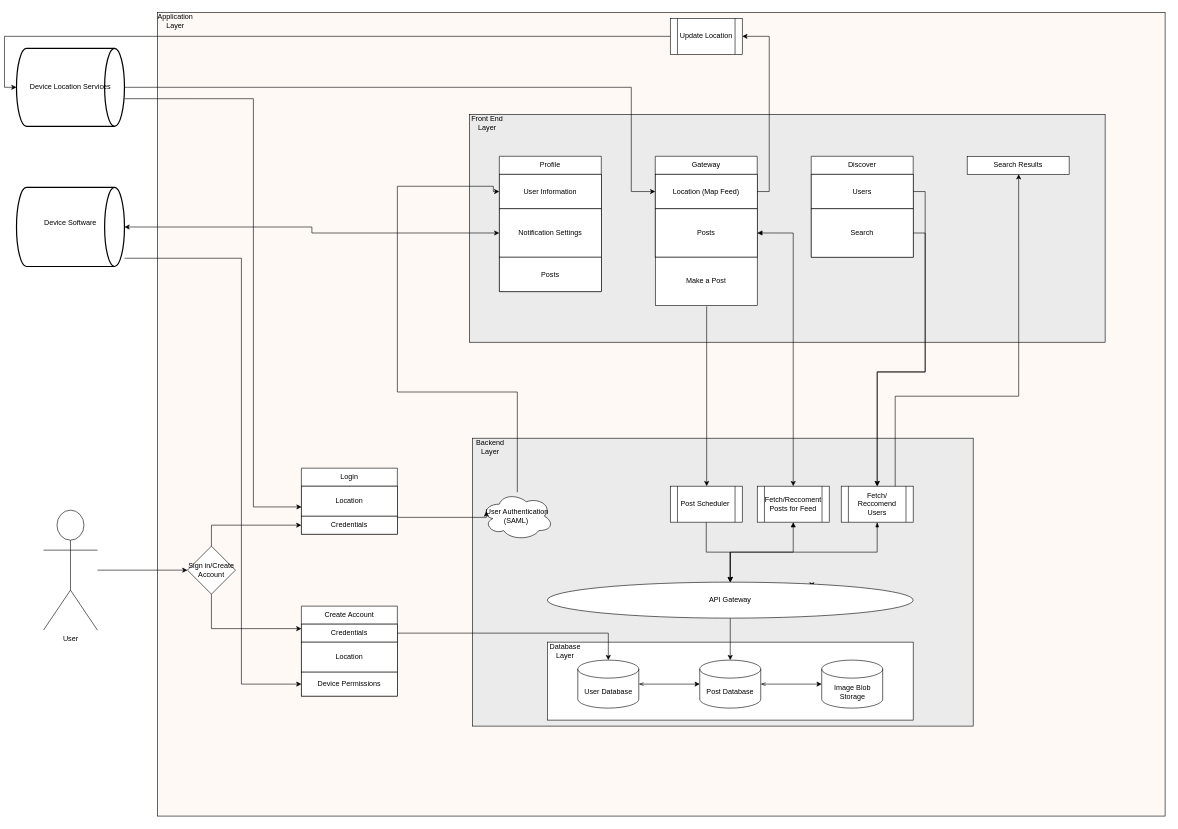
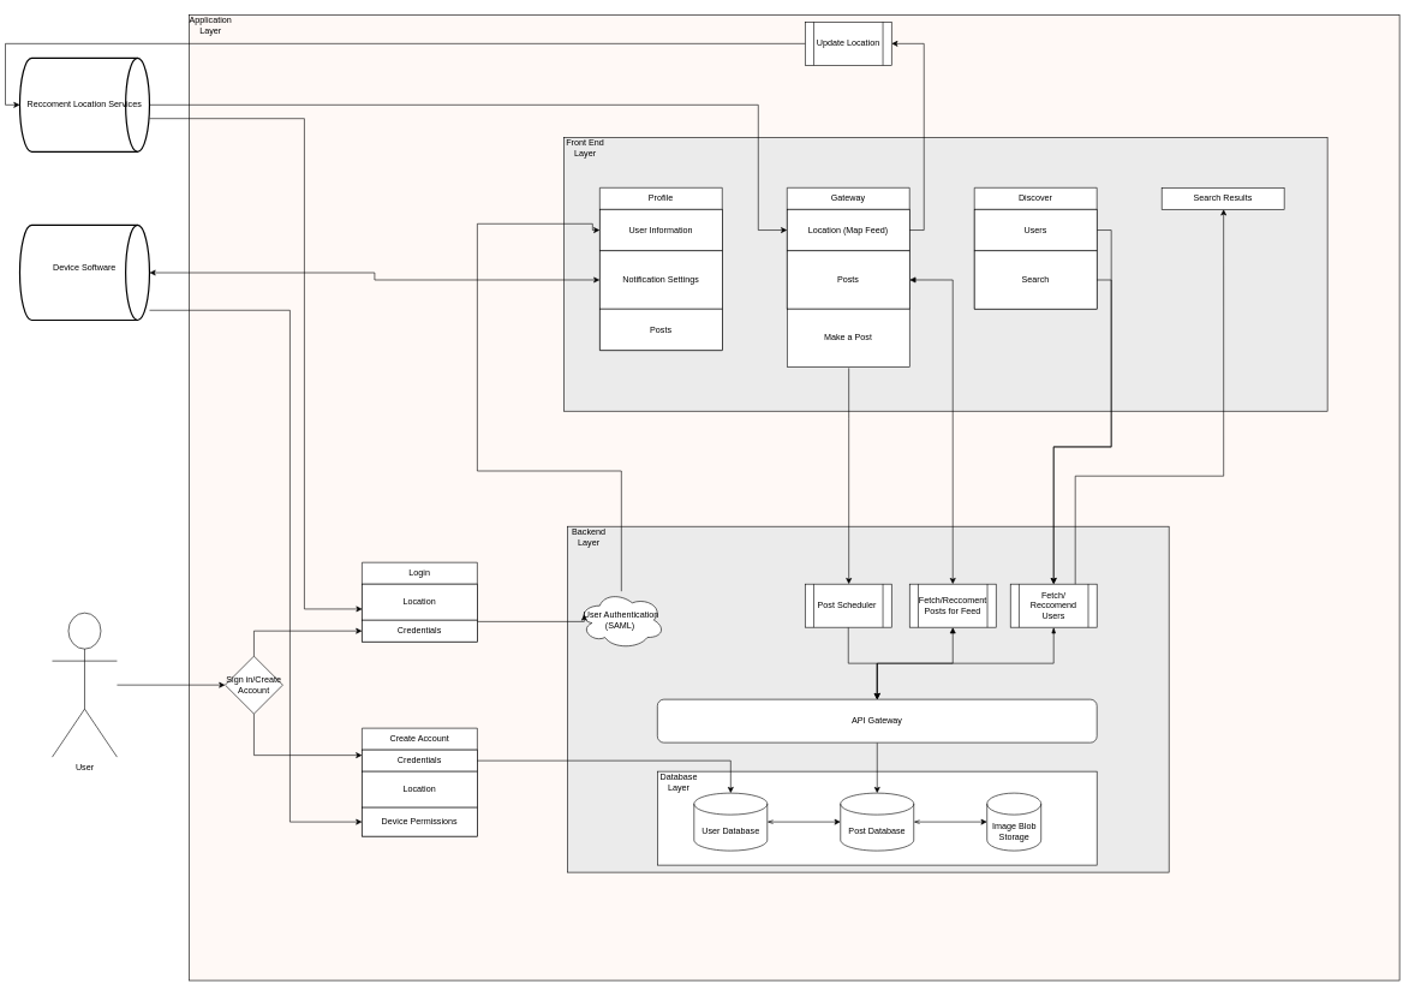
  <mxCell id="0" />
  <mxCell id="1" parent="0" />
  <mxCell id="2" value="" style="rounded=0;whiteSpace=wrap;html=1;fillColor=#FFF9F6;" vertex="1" parent="1"><mxGeometry x="255" y="20" width="1680" height="1340" as="geometry" /></mxCell>
  <mxCell id="3" value="&lt;br&gt;&lt;div&gt;&lt;br&gt;&lt;/div&gt;&lt;div&gt;&lt;br&gt;&lt;/div&gt;&lt;div&gt;&lt;br&gt;&lt;div&gt;&lt;br&gt;&lt;/div&gt;&lt;/div&gt;" style="rounded=0;whiteSpace=wrap;html=1;fillColor=#EBEBEB;align=left;" parent="1" vertex="1"><mxGeometry x="780" y="730" width="835" height="480" as="geometry" /></mxCell>
  <mxCell id="4" value="" style="group" parent="1" vertex="1" connectable="0"><mxGeometry x="905" y="1070" width="610" height="130" as="geometry" /></mxCell>
  <mxCell id="5" value="" style="rounded=0;whiteSpace=wrap;html=1;movable=1;resizable=1;rotatable=1;deletable=1;editable=1;locked=0;connectable=1;" parent="4" vertex="1"><mxGeometry width="610.0" height="130" as="geometry" /></mxCell>
  <mxCell id="6" style="edgeStyle=orthogonalEdgeStyle;rounded=0;orthogonalLoop=1;jettySize=auto;html=1;startArrow=openThin;startFill=0;" edge="1" parent="4" source="7" target="8"><mxGeometry relative="1" as="geometry" /></mxCell>
  <mxCell id="7" value="User Database" style="shape=cylinder3;whiteSpace=wrap;html=1;boundedLbl=1;backgroundOutline=1;size=15;movable=1;resizable=1;rotatable=1;deletable=1;editable=1;locked=0;connectable=1;" parent="4" vertex="1"><mxGeometry x="50.833" y="30" width="101.667" height="80" as="geometry" /></mxCell>
  <mxCell id="8" value="Post Database" style="shape=cylinder3;whiteSpace=wrap;html=1;boundedLbl=1;backgroundOutline=1;size=15;movable=1;resizable=1;rotatable=1;deletable=1;editable=1;locked=0;connectable=1;" parent="4" vertex="1"><mxGeometry x="254.167" y="30" width="101.667" height="80" as="geometry" /></mxCell>
- <mxCell id="9" value="Image Blob Storage" style="shape=cylinder3;whiteSpace=wrap;html=1;boundedLbl=1;backgroundOutline=1;size=15;movable=1;resizable=1;rotatable=1;deletable=1;editable=1;locked=0;connectable=1;" parent="4" vertex="1"><mxGeometry x="457.5" y="30" width="101.667" height="80" as="geometry" /></mxCell>
+ <mxCell id="9" value="Image Blob Storage" style="shape=cylinder3;whiteSpace=wrap;html=1;boundedLbl=1;backgroundOutline=1;size=15;movable=1;resizable=1;rotatable=1;deletable=1;editable=1;locked=0;connectable=1;" parent="4" vertex="1"><mxGeometry x="457.5" y="30" width="75" height="80" as="geometry" /></mxCell>
  <mxCell id="10" style="edgeStyle=orthogonalEdgeStyle;rounded=0;orthogonalLoop=1;jettySize=auto;html=1;entryX=0;entryY=0.5;entryDx=0;entryDy=0;entryPerimeter=0;startArrow=openThin;startFill=0;" edge="1" parent="4" source="8" target="9"><mxGeometry relative="1" as="geometry" /></mxCell>
  <mxCell id="11" value="Database Layer" style="text;html=1;align=center;verticalAlign=middle;whiteSpace=wrap;rounded=0;" vertex="1" parent="4"><mxGeometry width="60" height="30" as="geometry" /></mxCell>
  <mxCell id="12" style="edgeStyle=orthogonalEdgeStyle;rounded=0;orthogonalLoop=1;jettySize=auto;html=1;entryX=0.5;entryY=0;entryDx=0;entryDy=0;entryPerimeter=0;" parent="1" source="14" target="8" edge="1"><mxGeometry relative="1" as="geometry" /></mxCell>
  <mxCell id="13" style="edgeStyle=orthogonalEdgeStyle;rounded=0;orthogonalLoop=1;jettySize=auto;html=1;exitX=0.75;exitY=0;exitDx=0;exitDy=0;" parent="1" source="14" target="3" edge="1"><mxGeometry relative="1" as="geometry"><Array as="points"><mxPoint x="1145" y="860" /><mxPoint x="1145" y="860" /></Array></mxGeometry></mxCell>
- <mxCell id="14" value="API Gateway" style="ellipse;whiteSpace=wrap;html=1;" parent="1" vertex="1"><mxGeometry x="905" y="970" width="610" height="60" as="geometry" /></mxCell>
+ <mxCell id="14" value="API Gateway" style="rounded=1;whiteSpace=wrap;html=1;" parent="1" vertex="1"><mxGeometry x="905" y="970" width="610" height="60" as="geometry" /></mxCell>
  <mxCell id="15" style="edgeStyle=orthogonalEdgeStyle;rounded=0;orthogonalLoop=1;jettySize=auto;html=1;exitX=1;exitY=0.646;exitDx=0;exitDy=0;exitPerimeter=0;entryX=0.002;entryY=0.692;entryDx=0;entryDy=0;entryPerimeter=0;" edge="1" parent="1" source="16" target="28"><mxGeometry relative="1" as="geometry"><Array as="points"><mxPoint x="415" y="164" /><mxPoint x="415" y="845" /></Array></mxGeometry></mxCell>
- <mxCell id="16" value="Device Location Services" style="strokeWidth=2;html=1;shape=mxgraph.flowchart.direct_data;whiteSpace=wrap;" parent="1" vertex="1"><mxGeometry x="20" y="80" width="180" height="130" as="geometry" /></mxCell>
+ <mxCell id="16" value="Reccoment Location Services" style="strokeWidth=2;html=1;shape=mxgraph.flowchart.direct_data;whiteSpace=wrap;" parent="1" vertex="1"><mxGeometry x="20" y="80" width="180" height="130" as="geometry" /></mxCell>
  <mxCell id="17" style="edgeStyle=orthogonalEdgeStyle;rounded=0;orthogonalLoop=1;jettySize=auto;html=1;entryX=0;entryY=0.5;entryDx=0;entryDy=0;" edge="1" parent="1" source="18" target="33"><mxGeometry relative="1" as="geometry"><Array as="points"><mxPoint x="395" y="430" /><mxPoint x="395" y="1140" /></Array></mxGeometry></mxCell>
  <mxCell id="18" value="Device Software&lt;div&gt;&lt;br&gt;&lt;/div&gt;" style="strokeWidth=2;html=1;shape=mxgraph.flowchart.direct_data;whiteSpace=wrap;" parent="1" vertex="1"><mxGeometry x="20" y="311.97" width="180" height="131.82" as="geometry" /></mxCell>
  <mxCell id="19" value="User Authentication (SAML)&amp;nbsp;" style="ellipse;shape=cloud;whiteSpace=wrap;html=1;" vertex="1" parent="1"><mxGeometry x="795" y="820" width="120" height="80" as="geometry" /></mxCell>
  <mxCell id="20" style="edgeStyle=orthogonalEdgeStyle;rounded=0;orthogonalLoop=1;jettySize=auto;html=1;entryX=0.07;entryY=0.4;entryDx=0;entryDy=0;entryPerimeter=0;" edge="1" parent="1" target="19"><mxGeometry relative="1" as="geometry"><mxPoint x="655" y="860" as="sourcePoint" /><Array as="points"><mxPoint x="655" y="862" /></Array></mxGeometry></mxCell>
  <mxCell id="21" style="edgeStyle=orthogonalEdgeStyle;rounded=0;orthogonalLoop=1;jettySize=auto;html=1;exitX=0.5;exitY=1;exitDx=0;exitDy=0;entryX=0.5;entryY=0;entryDx=0;entryDy=0;" edge="1" parent="1" source="22" target="14"><mxGeometry relative="1" as="geometry" /></mxCell>
  <mxCell id="22" value="Post Scheduler&amp;nbsp;" style="shape=process;whiteSpace=wrap;html=1;backgroundOutline=1;" vertex="1" parent="1"><mxGeometry x="1110" y="810" width="120" height="60" as="geometry" /></mxCell>
  <mxCell id="23" style="edgeStyle=orthogonalEdgeStyle;rounded=0;orthogonalLoop=1;jettySize=auto;html=1;startArrow=block;startFill=1;" edge="1" parent="1" source="24" target="14"><mxGeometry relative="1" as="geometry" /></mxCell>
  <mxCell id="24" value="Fetch/Reccoment Posts for Feed" style="shape=process;whiteSpace=wrap;html=1;backgroundOutline=1;" vertex="1" parent="1"><mxGeometry x="1255" y="810" width="120" height="60" as="geometry" /></mxCell>
  <mxCell id="25" style="edgeStyle=orthogonalEdgeStyle;rounded=0;orthogonalLoop=1;jettySize=auto;html=1;entryX=0.5;entryY=0;entryDx=0;entryDy=0;startArrow=blockThin;startFill=1;" edge="1" parent="1" source="26" target="14"><mxGeometry relative="1" as="geometry" /></mxCell>
  <mxCell id="26" value="Fetch/ Reccomend Users" style="shape=process;whiteSpace=wrap;html=1;backgroundOutline=1;" vertex="1" parent="1"><mxGeometry x="1395" y="810" width="120" height="60" as="geometry" /></mxCell>
  <mxCell id="27" value="Login" style="swimlane;fontStyle=0;childLayout=stackLayout;horizontal=1;startSize=30;horizontalStack=0;resizeParent=1;resizeParentMax=0;resizeLast=0;collapsible=1;marginBottom=0;whiteSpace=wrap;html=1;fillColor=light-dark(#FFFFFF,#A7A7A7);strokeColor=light-dark(#000000,#000000);swimlaneFillColor=none;fontColor=light-dark(#000000,#060606);" vertex="1" parent="1"><mxGeometry x="495" y="780" width="160" height="110" as="geometry"><mxRectangle x="40" y="160" width="90" height="30" as="alternateBounds" /></mxGeometry></mxCell>
  <mxCell id="28" value="Location" style="text;strokeColor=light-dark(#000000,#000000);fillColor=light-dark(#FFFFFF,#FCFCFC);align=center;verticalAlign=middle;spacingLeft=4;spacingRight=4;overflow=hidden;points=[[0,0.5],[1,0.5]];portConstraint=eastwest;rotatable=0;whiteSpace=wrap;html=1;fontColor=light-dark(#000000,#060606);" vertex="1" parent="27"><mxGeometry y="30" width="160" height="50" as="geometry" /></mxCell>
  <mxCell id="29" value="Credentials" style="text;strokeColor=light-dark(#000000,#000000);fillColor=light-dark(#FFFFFF,#FCFCFC);align=center;verticalAlign=middle;spacingLeft=4;spacingRight=4;overflow=hidden;points=[[0,0.5],[1,0.5]];portConstraint=eastwest;rotatable=0;whiteSpace=wrap;html=1;fontColor=light-dark(#000000,#060606);" vertex="1" parent="27"><mxGeometry y="80" width="160" height="30" as="geometry" /></mxCell>
  <mxCell id="30" value="Create Account" style="swimlane;fontStyle=0;childLayout=stackLayout;horizontal=1;startSize=30;horizontalStack=0;resizeParent=1;resizeParentMax=0;resizeLast=0;collapsible=1;marginBottom=0;whiteSpace=wrap;html=1;fillColor=light-dark(#FFFFFF,#A7A7A7);strokeColor=light-dark(#000000,#000000);swimlaneFillColor=none;fontColor=light-dark(#000000,#060606);" vertex="1" parent="1"><mxGeometry x="495" y="1010" width="160" height="150" as="geometry"><mxRectangle x="40" y="160" width="90" height="30" as="alternateBounds" /></mxGeometry></mxCell>
  <mxCell id="31" value="Credentials" style="text;strokeColor=light-dark(#000000,#000000);fillColor=light-dark(#FFFFFF,#FCFCFC);align=center;verticalAlign=middle;spacingLeft=4;spacingRight=4;overflow=hidden;points=[[0,0.5],[1,0.5]];portConstraint=eastwest;rotatable=0;whiteSpace=wrap;html=1;fontColor=light-dark(#000000,#060606);" vertex="1" parent="30"><mxGeometry y="30" width="160" height="30" as="geometry" /></mxCell>
  <mxCell id="32" value="Location" style="text;strokeColor=light-dark(#000000,#000000);fillColor=light-dark(#FFFFFF,#FCFCFC);align=center;verticalAlign=middle;spacingLeft=4;spacingRight=4;overflow=hidden;points=[[0,0.5],[1,0.5]];portConstraint=eastwest;rotatable=0;whiteSpace=wrap;html=1;fontColor=light-dark(#000000,#060606);" vertex="1" parent="30"><mxGeometry y="60" width="160" height="50" as="geometry" /></mxCell>
  <mxCell id="33" value="&lt;div&gt;Device Permissions&lt;/div&gt;" style="text;strokeColor=light-dark(#000000,#000000);fillColor=light-dark(#FFFFFF,#FCFCFC);align=center;verticalAlign=middle;spacingLeft=4;spacingRight=4;overflow=hidden;points=[[0,0.5],[1,0.5]];portConstraint=eastwest;rotatable=0;whiteSpace=wrap;html=1;fontColor=light-dark(#000000,#060606);" vertex="1" parent="30"><mxGeometry y="110" width="160" height="40" as="geometry" /></mxCell>
  <mxCell id="34" style="edgeStyle=orthogonalEdgeStyle;rounded=0;orthogonalLoop=1;jettySize=auto;html=1;entryX=0;entryY=0.5;entryDx=0;entryDy=0;" edge="1" parent="1" source="36" target="29"><mxGeometry relative="1" as="geometry" /></mxCell>
  <mxCell id="35" style="edgeStyle=orthogonalEdgeStyle;rounded=0;orthogonalLoop=1;jettySize=auto;html=1;entryX=0;entryY=0.25;entryDx=0;entryDy=0;exitX=0.5;exitY=1;exitDx=0;exitDy=0;" edge="1" parent="1" source="36" target="30"><mxGeometry relative="1" as="geometry" /></mxCell>
  <mxCell id="36" value="Sign in/Create Account" style="rhombus;whiteSpace=wrap;html=1;" vertex="1" parent="1"><mxGeometry x="305" y="910" width="80" height="80" as="geometry" /></mxCell>
  <mxCell id="37" style="edgeStyle=orthogonalEdgeStyle;rounded=0;orthogonalLoop=1;jettySize=auto;html=1;" edge="1" parent="1" source="38" target="36"><mxGeometry relative="1" as="geometry" /></mxCell>
  <mxCell id="38" value="User&lt;div&gt;&lt;br&gt;&lt;/div&gt;" style="shape=umlActor;verticalLabelPosition=bottom;verticalAlign=top;html=1;outlineConnect=0;" vertex="1" parent="1"><mxGeometry x="65" y="850" width="90" height="200" as="geometry" /></mxCell>
  <mxCell id="39" style="edgeStyle=orthogonalEdgeStyle;rounded=0;orthogonalLoop=1;jettySize=auto;html=1;" edge="1" parent="1" source="31" target="7"><mxGeometry relative="1" as="geometry" /></mxCell>
  <mxCell id="40" value="&lt;div&gt;&lt;br&gt;&lt;/div&gt;" style="rounded=0;whiteSpace=wrap;html=1;fillColor=#EBEBEB;align=left;" parent="1" vertex="1"><mxGeometry x="775" y="190" width="1060" height="380" as="geometry" /></mxCell>
  <mxCell id="41" value="Profile" style="swimlane;fontStyle=0;childLayout=stackLayout;horizontal=1;startSize=30;horizontalStack=0;resizeParent=1;resizeParentMax=0;resizeLast=0;collapsible=1;marginBottom=0;whiteSpace=wrap;html=1;fillColor=light-dark(#FFFFFF,#A7A7A7);strokeColor=light-dark(#000000,#000000);swimlaneFillColor=none;fontColor=light-dark(#000000,#060606);" vertex="1" parent="1"><mxGeometry x="825" y="260" width="170" height="225.758" as="geometry" /></mxCell>
  <mxCell id="42" value="User Information" style="text;strokeColor=light-dark(#000000,#000000);fillColor=light-dark(#FFFFFF,#FCFCFC);align=center;verticalAlign=middle;spacingLeft=4;spacingRight=4;overflow=hidden;points=[[0,0.5],[1,0.5]];portConstraint=eastwest;rotatable=0;whiteSpace=wrap;html=1;fontColor=light-dark(#000000,#060606);" vertex="1" parent="41"><mxGeometry y="30" width="170" height="57.576" as="geometry" /></mxCell>
  <mxCell id="43" value="Notification Settings" style="text;strokeColor=light-dark(#000000,#000000);fillColor=light-dark(#FFFFFF,#FCFCFC);align=center;verticalAlign=middle;spacingLeft=4;spacingRight=4;overflow=hidden;points=[[0,0.5],[1,0.5]];portConstraint=eastwest;rotatable=0;whiteSpace=wrap;html=1;fontColor=light-dark(#000000,#060606);" vertex="1" parent="41"><mxGeometry y="87.576" width="170" height="80.606" as="geometry" /></mxCell>
  <mxCell id="44" value="Posts" style="text;strokeColor=light-dark(#000000,#000000);fillColor=light-dark(#FFFFFF,#FCFCFC);align=center;verticalAlign=middle;spacingLeft=4;spacingRight=4;overflow=hidden;points=[[0,0.5],[1,0.5]];portConstraint=eastwest;rotatable=0;whiteSpace=wrap;html=1;fontColor=light-dark(#000000,#060606);" vertex="1" parent="41"><mxGeometry y="168.182" width="170" height="57.576" as="geometry" /></mxCell>
  <mxCell id="45" value="Gateway" style="swimlane;fontStyle=0;childLayout=stackLayout;horizontal=1;startSize=30;horizontalStack=0;resizeParent=1;resizeParentMax=0;resizeLast=0;collapsible=1;marginBottom=0;whiteSpace=wrap;html=1;fillColor=light-dark(#FFFFFF,#A7A7A7);strokeColor=light-dark(#000000,#000000);swimlaneFillColor=none;fontColor=light-dark(#000000,#060606);" vertex="1" parent="1"><mxGeometry x="1085" y="260" width="170" height="168.182" as="geometry" /></mxCell>
  <mxCell id="46" value="Location (Map Feed)" style="text;strokeColor=light-dark(#000000,#000000);fillColor=light-dark(#FFFFFF,#FCFCFC);align=center;verticalAlign=middle;spacingLeft=4;spacingRight=4;overflow=hidden;points=[[0,0.5],[1,0.5]];portConstraint=eastwest;rotatable=0;whiteSpace=wrap;html=1;fontColor=light-dark(#000000,#060606);" vertex="1" parent="45"><mxGeometry y="30" width="170" height="57.576" as="geometry" /></mxCell>
  <mxCell id="47" value="Posts" style="text;strokeColor=light-dark(#000000,#000000);fillColor=light-dark(#FFFFFF,#FCFCFC);align=center;verticalAlign=middle;spacingLeft=4;spacingRight=4;overflow=hidden;points=[[0,0.5],[1,0.5]];portConstraint=eastwest;rotatable=0;whiteSpace=wrap;html=1;fontColor=light-dark(#000000,#060606);" vertex="1" parent="45"><mxGeometry y="87.576" width="170" height="80.606" as="geometry" /></mxCell>
  <mxCell id="48" value="Discover" style="swimlane;fontStyle=0;childLayout=stackLayout;horizontal=1;startSize=30;horizontalStack=0;resizeParent=1;resizeParentMax=0;resizeLast=0;collapsible=1;marginBottom=0;whiteSpace=wrap;html=1;fillColor=light-dark(#FFFFFF,#A7A7A7);strokeColor=light-dark(#000000,#000000);swimlaneFillColor=none;fontColor=light-dark(#000000,#060606);" vertex="1" parent="1"><mxGeometry x="1345" y="260" width="170" height="168.182" as="geometry" /></mxCell>
  <mxCell id="49" style="edgeStyle=orthogonalEdgeStyle;rounded=0;orthogonalLoop=1;jettySize=auto;html=1;" edge="1" parent="48" source="50"><mxGeometry relative="1" as="geometry"><mxPoint x="110" y="550" as="targetPoint" /><Array as="points"><mxPoint x="190" y="59" /><mxPoint x="190" y="360" /><mxPoint x="110" y="360" /></Array></mxGeometry></mxCell>
  <mxCell id="50" value="Users" style="text;strokeColor=light-dark(#000000,#000000);fillColor=light-dark(#FFFFFF,#FCFCFC);align=center;verticalAlign=middle;spacingLeft=4;spacingRight=4;overflow=hidden;points=[[0,0.5],[1,0.5]];portConstraint=eastwest;rotatable=0;whiteSpace=wrap;html=1;fontColor=light-dark(#000000,#060606);" vertex="1" parent="48"><mxGeometry y="30" width="170" height="57.576" as="geometry" /></mxCell>
  <mxCell id="51" value="Search" style="text;strokeColor=light-dark(#000000,#000000);fillColor=light-dark(#FFFFFF,#FCFCFC);align=center;verticalAlign=middle;spacingLeft=4;spacingRight=4;overflow=hidden;points=[[0,0.5],[1,0.5]];portConstraint=eastwest;rotatable=0;whiteSpace=wrap;html=1;fontColor=light-dark(#000000,#060606);" vertex="1" parent="48"><mxGeometry y="87.576" width="170" height="80.606" as="geometry" /></mxCell>
  <mxCell id="52" style="edgeStyle=orthogonalEdgeStyle;rounded=0;orthogonalLoop=1;jettySize=auto;html=1;exitX=0.504;exitY=1.018;exitDx=0;exitDy=0;exitPerimeter=0;" edge="1" parent="1" source="53" target="22"><mxGeometry relative="1" as="geometry"><Array as="points"><mxPoint x="1170" y="580" /><mxPoint x="1170" y="580" /></Array></mxGeometry></mxCell>
  <mxCell id="53" value="Make a Post" style="text;strokeColor=light-dark(#000000,#000000);fillColor=light-dark(#FFFFFF,#FCFCFC);align=center;verticalAlign=middle;spacingLeft=4;spacingRight=4;overflow=hidden;points=[[0,0.5],[1,0.5]];portConstraint=eastwest;rotatable=0;whiteSpace=wrap;html=1;fontColor=light-dark(#000000,#060606);" vertex="1" parent="1"><mxGeometry x="1085" y="428.18" width="170" height="80.606" as="geometry" /></mxCell>
  <mxCell id="54" style="edgeStyle=orthogonalEdgeStyle;rounded=0;orthogonalLoop=1;jettySize=auto;html=1;entryX=0;entryY=0.5;entryDx=0;entryDy=0;" edge="1" parent="1" source="19" target="42"><mxGeometry relative="1" as="geometry"><Array as="points"><mxPoint x="855" y="653" /><mxPoint x="655" y="653" /><mxPoint x="655" y="310" /><mxPoint x="815" y="310" /></Array></mxGeometry></mxCell>
  <mxCell id="55" style="edgeStyle=orthogonalEdgeStyle;rounded=0;orthogonalLoop=1;jettySize=auto;html=1;entryX=0;entryY=0.5;entryDx=0;entryDy=0;exitX=1;exitY=0.5;exitDx=0;exitDy=0;exitPerimeter=0;" edge="1" parent="1" source="16" target="46"><mxGeometry relative="1" as="geometry"><Array as="points"><mxPoint x="1045" y="145" /><mxPoint x="1045" y="319" /></Array></mxGeometry></mxCell>
  <mxCell id="56" style="edgeStyle=orthogonalEdgeStyle;rounded=0;orthogonalLoop=1;jettySize=auto;html=1;entryX=0;entryY=0.5;entryDx=0;entryDy=0;startArrow=classic;startFill=1;" edge="1" parent="1" source="18" target="43"><mxGeometry relative="1" as="geometry" /></mxCell>
  <mxCell id="57" style="edgeStyle=orthogonalEdgeStyle;rounded=0;orthogonalLoop=1;jettySize=auto;html=1;exitX=1;exitY=0.5;exitDx=0;exitDy=0;startArrow=block;startFill=1;" edge="1" parent="1" source="47" target="24"><mxGeometry relative="1" as="geometry" /></mxCell>
  <mxCell id="58" style="edgeStyle=orthogonalEdgeStyle;rounded=0;orthogonalLoop=1;jettySize=auto;html=1;startArrow=none;startFill=0;" edge="1" parent="1" source="51" target="26"><mxGeometry relative="1" as="geometry" /></mxCell>
  <mxCell id="59" value="Backend Layer" style="text;html=1;align=center;verticalAlign=middle;whiteSpace=wrap;rounded=0;" vertex="1" parent="1"><mxGeometry x="780" y="730" width="60" height="30" as="geometry" /></mxCell>
  <mxCell id="60" value="Front End Layer" style="text;html=1;align=center;verticalAlign=middle;whiteSpace=wrap;rounded=0;" vertex="1" parent="1"><mxGeometry x="775" y="190" width="60" height="30" as="geometry" /></mxCell>
  <mxCell id="61" value="Application Layer" style="text;html=1;align=center;verticalAlign=middle;whiteSpace=wrap;rounded=0;" vertex="1" parent="1"><mxGeometry x="255" y="20" width="60" height="30" as="geometry" /></mxCell>
  <mxCell id="62" value="Update Location" style="shape=process;whiteSpace=wrap;html=1;backgroundOutline=1;" vertex="1" parent="1"><mxGeometry x="1110" y="30" width="120" height="60" as="geometry" /></mxCell>
  <mxCell id="63" style="edgeStyle=orthogonalEdgeStyle;rounded=0;orthogonalLoop=1;jettySize=auto;html=1;entryX=1;entryY=0.5;entryDx=0;entryDy=0;exitX=1;exitY=0.5;exitDx=0;exitDy=0;" edge="1" parent="1" source="46" target="62"><mxGeometry relative="1" as="geometry" /></mxCell>
  <mxCell id="64" style="edgeStyle=orthogonalEdgeStyle;rounded=0;orthogonalLoop=1;jettySize=auto;html=1;entryX=0;entryY=0.5;entryDx=0;entryDy=0;entryPerimeter=0;" edge="1" parent="1" source="62" target="16"><mxGeometry relative="1" as="geometry" /></mxCell>
  <mxCell id="65" value="Search Results" style="text;strokeColor=light-dark(#000000,#000000);fillColor=light-dark(#FFFFFF,#FCFCFC);align=center;verticalAlign=middle;spacingLeft=4;spacingRight=4;overflow=hidden;points=[[0,0.5],[1,0.5]];portConstraint=eastwest;rotatable=0;whiteSpace=wrap;html=1;fontColor=light-dark(#000000,#060606);" vertex="1" parent="1"><mxGeometry x="1605" y="260" width="170" height="30" as="geometry" /></mxCell>
  <mxCell id="66" style="edgeStyle=orthogonalEdgeStyle;rounded=0;orthogonalLoop=1;jettySize=auto;html=1;exitX=0.75;exitY=0;exitDx=0;exitDy=0;entryX=0.505;entryY=0.998;entryDx=0;entryDy=0;entryPerimeter=0;" edge="1" parent="1" source="26" target="65"><mxGeometry relative="1" as="geometry"><Array as="points"><mxPoint x="1485" y="660" /><mxPoint x="1691" y="660" /></Array></mxGeometry></mxCell>
